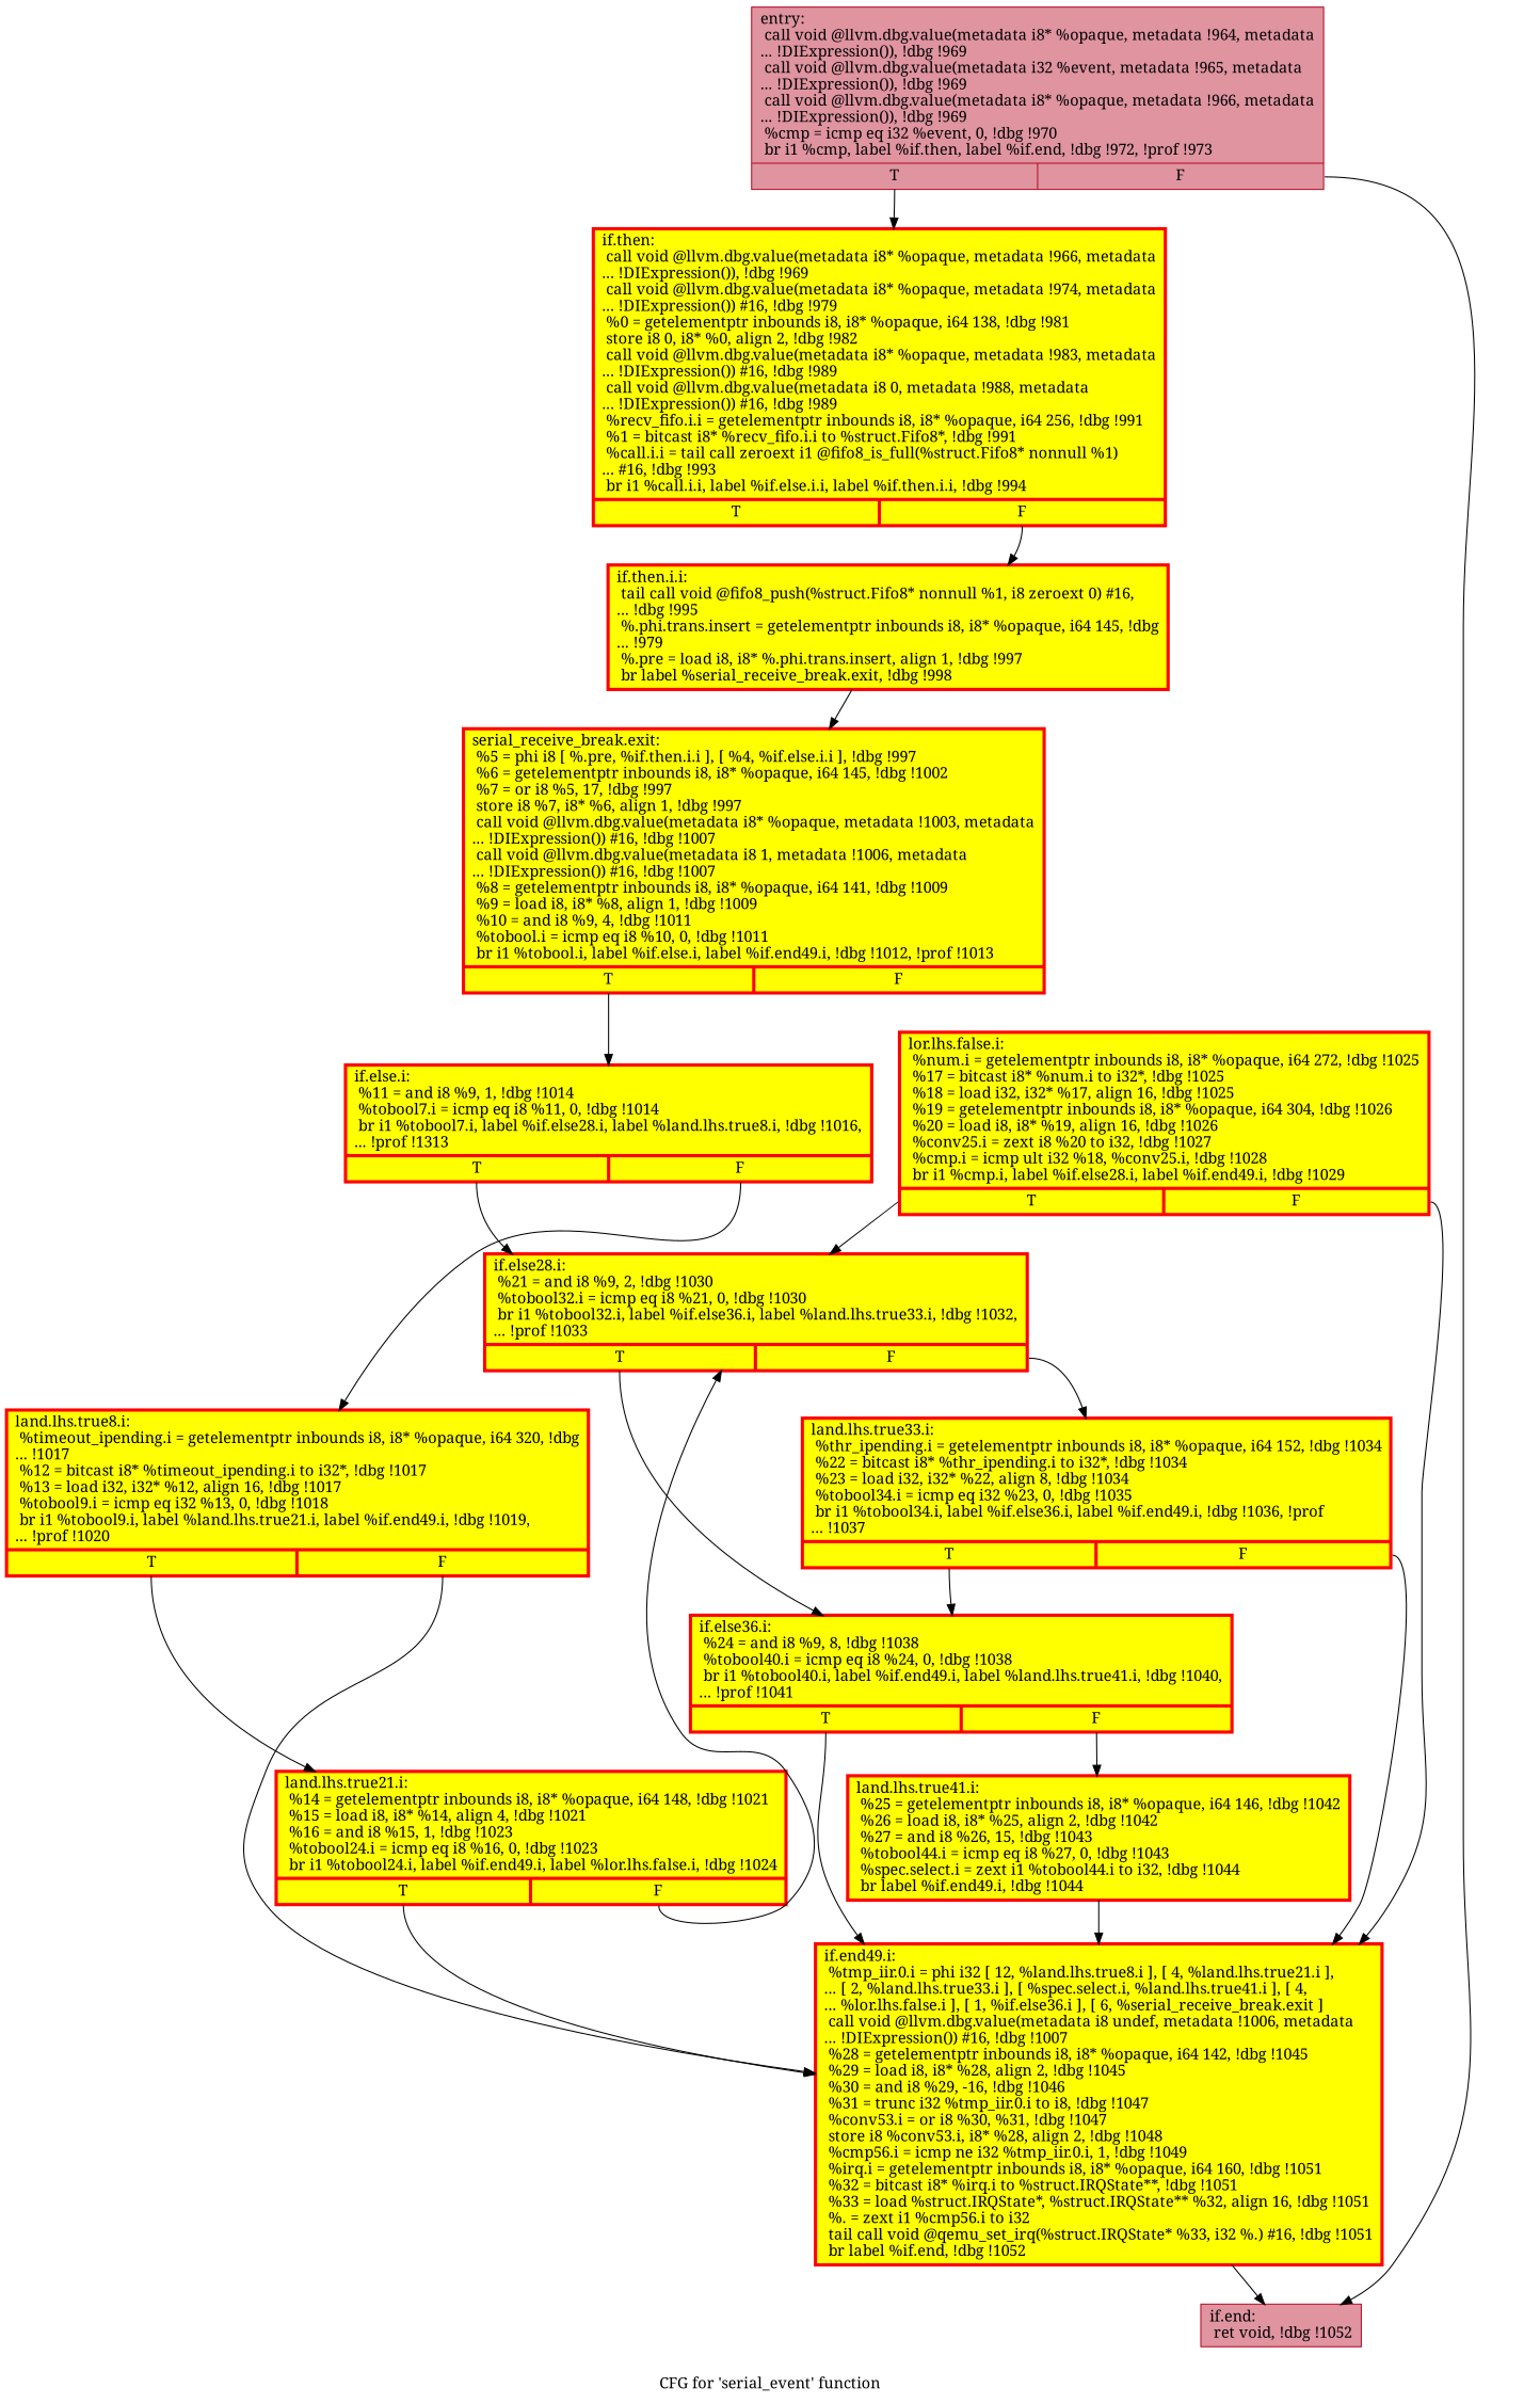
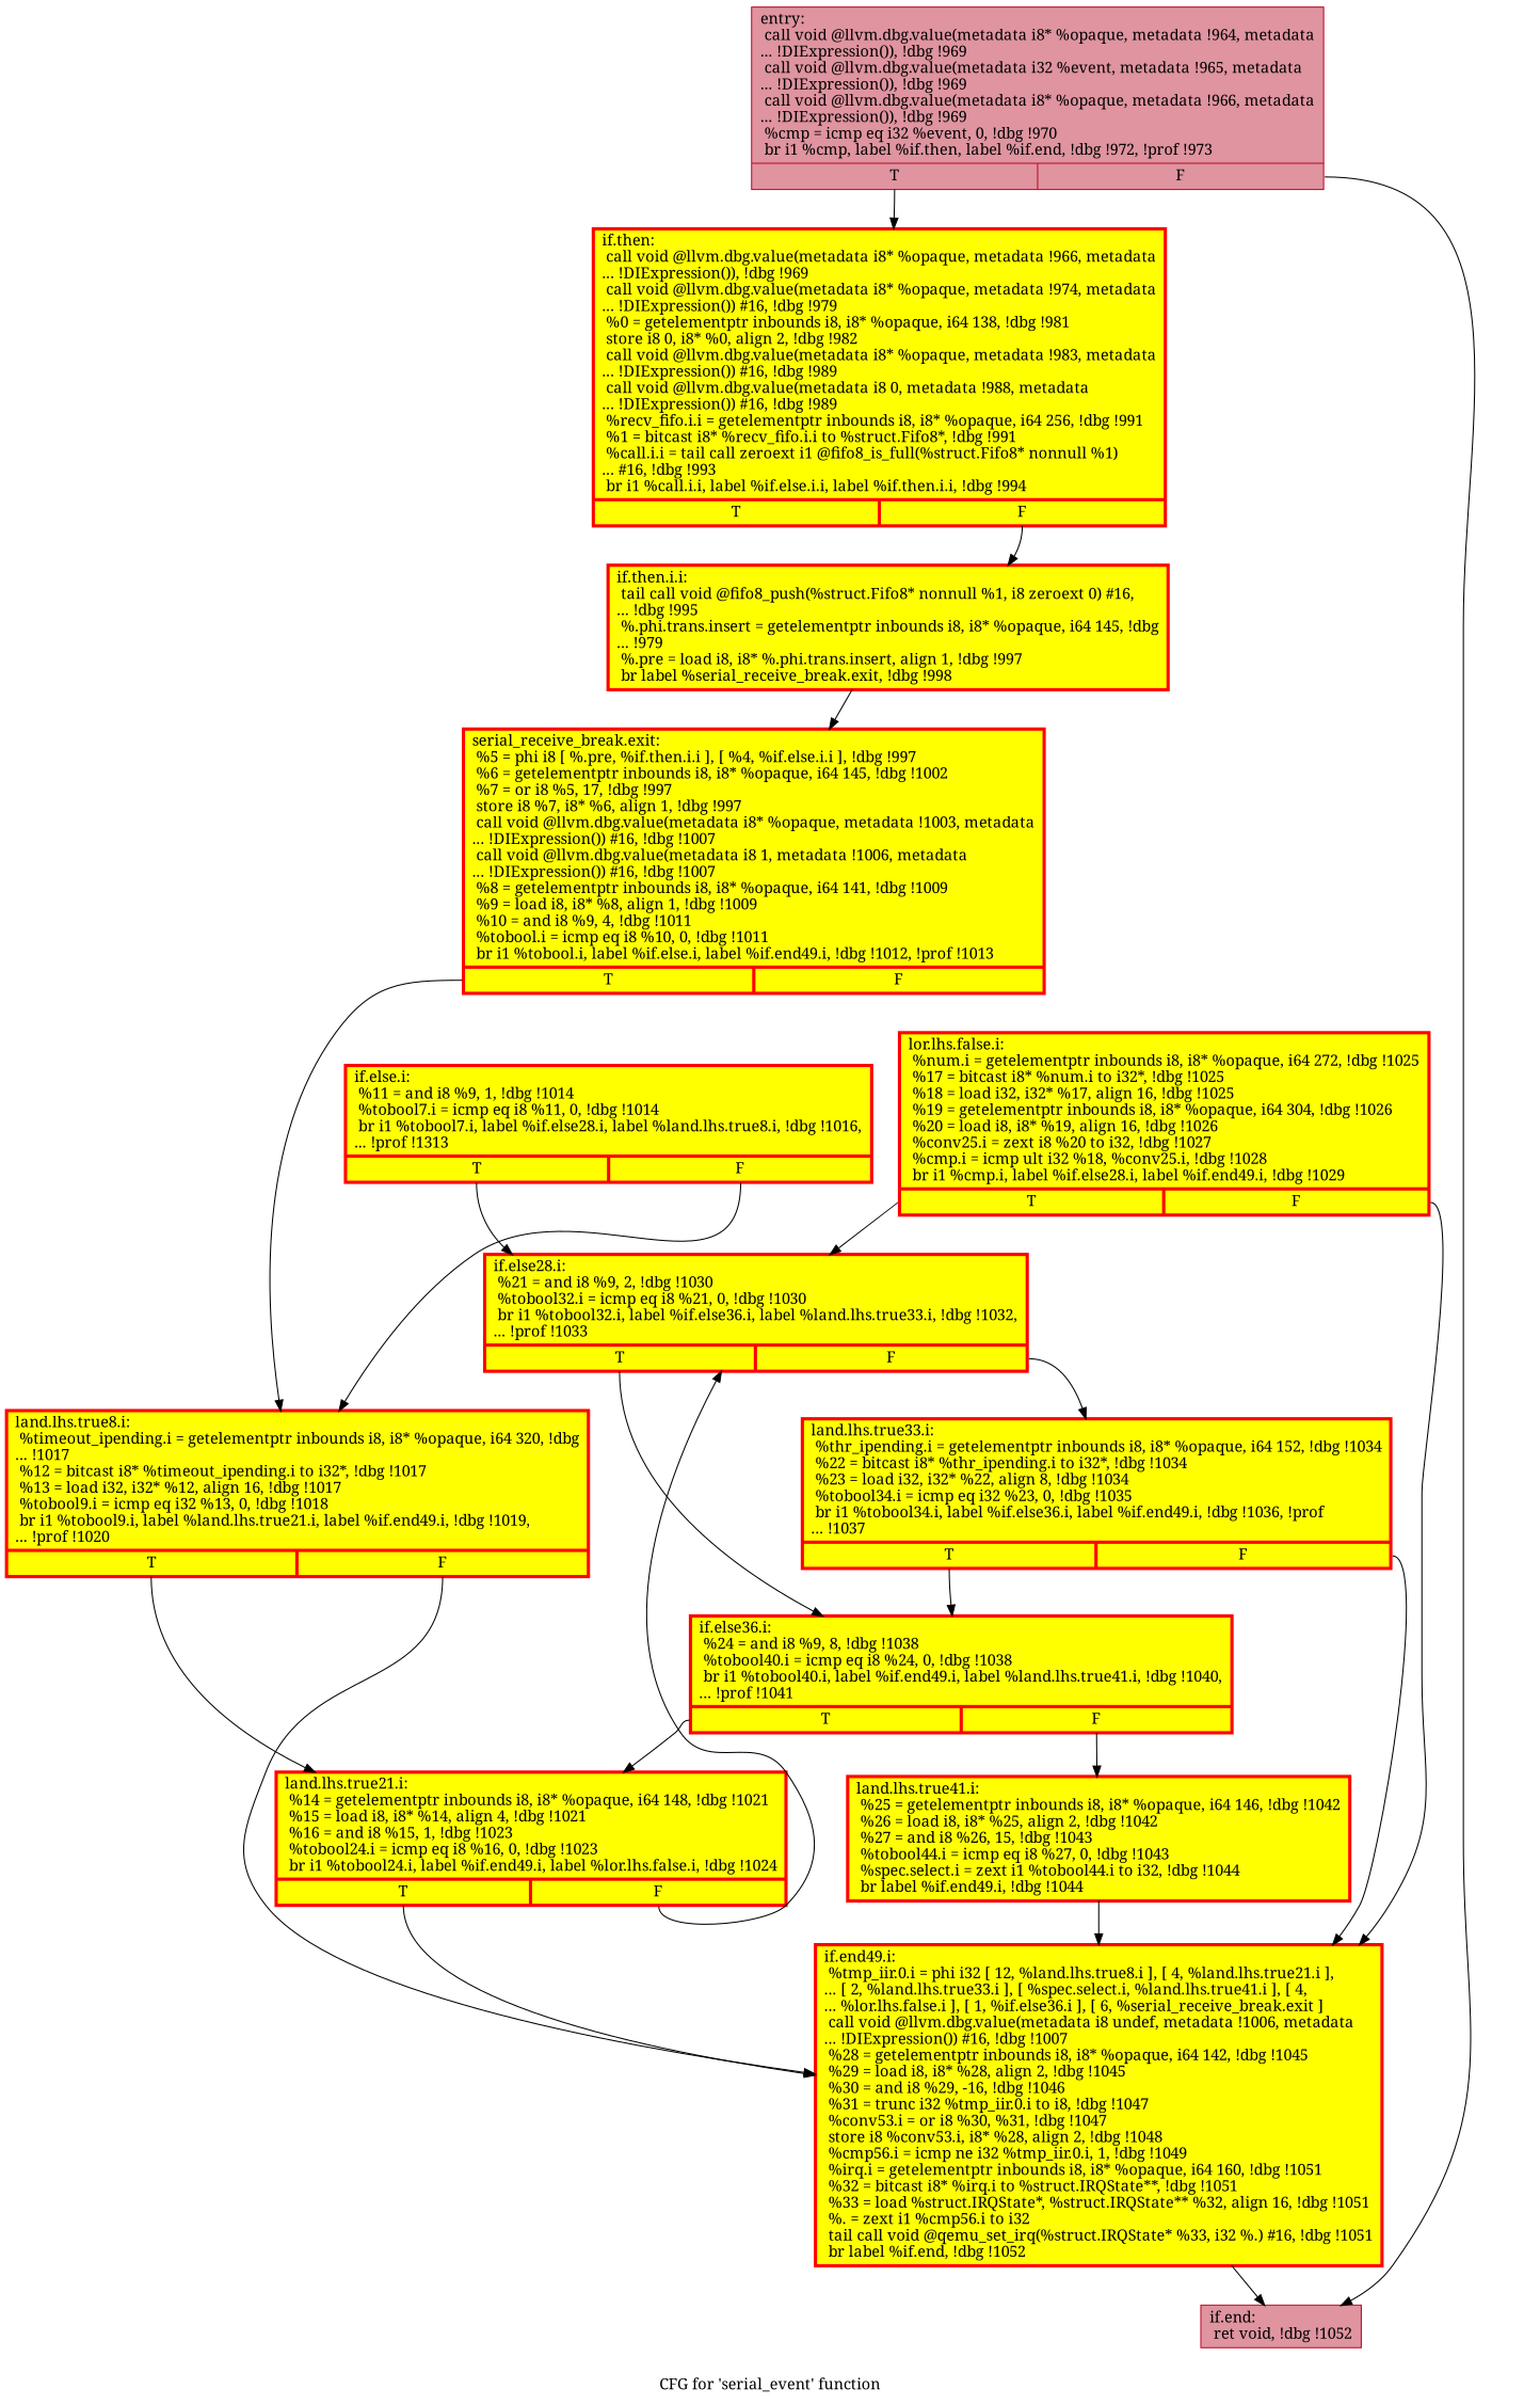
  digraph {
    fontname="Noto Serif"
    label="CFG for 'serial_event' function"
    node [color=red fillcolor=yellow fontname="Noto Serif" shape=record style=filled penwidth=3.0]
    edge [fontname="Noto Serif" tailport=s0]
    n1 [color="#b70d28ff" fillcolor="#b70d2870" label="{entry:\l  call void @llvm.dbg.value(metadata i8* %opaque, metadata !964, metadata\l... !DIExpression()), !dbg !969\l  call void @llvm.dbg.value(metadata i32 %event, metadata !965, metadata\l... !DIExpression()), !dbg !969\l  call void @llvm.dbg.value(metadata i8* %opaque, metadata !966, metadata\l... !DIExpression()), !dbg !969\l  %cmp = icmp eq i32 %event, 0, !dbg !970\l  br i1 %cmp, label %if.then, label %if.end, !dbg !972, !prof !973\l|{<s0>T|<s1>F}}" penwidth=""]
    n2 [label="{if.then:                                          \l  call void @llvm.dbg.value(metadata i8* %opaque, metadata !966, metadata\l... !DIExpression()), !dbg !969\l  call void @llvm.dbg.value(metadata i8* %opaque, metadata !974, metadata\l... !DIExpression()) #16, !dbg !979\l  %0 = getelementptr inbounds i8, i8* %opaque, i64 138, !dbg !981\l  store i8 0, i8* %0, align 2, !dbg !982\l  call void @llvm.dbg.value(metadata i8* %opaque, metadata !983, metadata\l... !DIExpression()) #16, !dbg !989\l  call void @llvm.dbg.value(metadata i8 0, metadata !988, metadata\l... !DIExpression()) #16, !dbg !989\l  %recv_fifo.i.i = getelementptr inbounds i8, i8* %opaque, i64 256, !dbg !991\l  %1 = bitcast i8* %recv_fifo.i.i to %struct.Fifo8*, !dbg !991\l  %call.i.i = tail call zeroext i1 @fifo8_is_full(%struct.Fifo8* nonnull %1)\l... #16, !dbg !993\l  br i1 %call.i.i, label %if.else.i.i, label %if.then.i.i, !dbg !994\l|{<s0>T|<s1>F}}"]
    n3 [color="#b70d28ff" fillcolor="#b70d2870" label="{if.end:                                           \l  ret void, !dbg !1052\l}" penwidth=""]
    n4 [label="{if.then.i.i:                                      \l  tail call void @fifo8_push(%struct.Fifo8* nonnull %1, i8 zeroext 0) #16,\l... !dbg !995\l  %.phi.trans.insert = getelementptr inbounds i8, i8* %opaque, i64 145, !dbg\l... !979\l  %.pre = load i8, i8* %.phi.trans.insert, align 1, !dbg !997\l  br label %serial_receive_break.exit, !dbg !998\l}"]
    n5 [label="{serial_receive_break.exit:                        \l  %5 = phi i8 [ %.pre, %if.then.i.i ], [ %4, %if.else.i.i ], !dbg !997\l  %6 = getelementptr inbounds i8, i8* %opaque, i64 145, !dbg !1002\l  %7 = or i8 %5, 17, !dbg !997\l  store i8 %7, i8* %6, align 1, !dbg !997\l  call void @llvm.dbg.value(metadata i8* %opaque, metadata !1003, metadata\l... !DIExpression()) #16, !dbg !1007\l  call void @llvm.dbg.value(metadata i8 1, metadata !1006, metadata\l... !DIExpression()) #16, !dbg !1007\l  %8 = getelementptr inbounds i8, i8* %opaque, i64 141, !dbg !1009\l  %9 = load i8, i8* %8, align 1, !dbg !1009\l  %10 = and i8 %9, 4, !dbg !1011\l  %tobool.i = icmp eq i8 %10, 0, !dbg !1011\l  br i1 %tobool.i, label %if.else.i, label %if.end49.i, !dbg !1012, !prof !1013\l|{<s0>T|<s1>F}}"]
    n6 [label="{if.else.i:                                        \l  %11 = and i8 %9, 1, !dbg !1014\l  %tobool7.i = icmp eq i8 %11, 0, !dbg !1014\l  br i1 %tobool7.i, label %if.else28.i, label %land.lhs.true8.i, !dbg !1016,\l... !prof !1313\l|{<s0>T|<s1>F}}"]
    n7 [label="{if.else28.i:                                      \l  %21 = and i8 %9, 2, !dbg !1030\l  %tobool32.i = icmp eq i8 %21, 0, !dbg !1030\l  br i1 %tobool32.i, label %if.else36.i, label %land.lhs.true33.i, !dbg !1032,\l... !prof !1033\l|{<s0>T|<s1>F}}"]
    n8 [label="{land.lhs.true8.i:                                 \l  %timeout_ipending.i = getelementptr inbounds i8, i8* %opaque, i64 320, !dbg\l... !1017\l  %12 = bitcast i8* %timeout_ipending.i to i32*, !dbg !1017\l  %13 = load i32, i32* %12, align 16, !dbg !1017\l  %tobool9.i = icmp eq i32 %13, 0, !dbg !1018\l  br i1 %tobool9.i, label %land.lhs.true21.i, label %if.end49.i, !dbg !1019,\l... !prof !1020\l|{<s0>T|<s1>F}}"]
    n9 [label="{if.end49.i:                                       \l  %tmp_iir.0.i = phi i32 [ 12, %land.lhs.true8.i ], [ 4, %land.lhs.true21.i ],\l... [ 2, %land.lhs.true33.i ], [ %spec.select.i, %land.lhs.true41.i ], [ 4,\l... %lor.lhs.false.i ], [ 1, %if.else36.i ], [ 6, %serial_receive_break.exit ]\l  call void @llvm.dbg.value(metadata i8 undef, metadata !1006, metadata\l... !DIExpression()) #16, !dbg !1007\l  %28 = getelementptr inbounds i8, i8* %opaque, i64 142, !dbg !1045\l  %29 = load i8, i8* %28, align 2, !dbg !1045\l  %30 = and i8 %29, -16, !dbg !1046\l  %31 = trunc i32 %tmp_iir.0.i to i8, !dbg !1047\l  %conv53.i = or i8 %30, %31, !dbg !1047\l  store i8 %conv53.i, i8* %28, align 2, !dbg !1048\l  %cmp56.i = icmp ne i32 %tmp_iir.0.i, 1, !dbg !1049\l  %irq.i = getelementptr inbounds i8, i8* %opaque, i64 160, !dbg !1051\l  %32 = bitcast i8* %irq.i to %struct.IRQState**, !dbg !1051\l  %33 = load %struct.IRQState*, %struct.IRQState** %32, align 16, !dbg !1051\l  %. = zext i1 %cmp56.i to i32\l  tail call void @qemu_set_irq(%struct.IRQState* %33, i32 %.) #16, !dbg !1051\l  br label %if.end, !dbg !1052\l}"]
    n10 [label="{if.else36.i:                                      \l  %24 = and i8 %9, 8, !dbg !1038\l  %tobool40.i = icmp eq i8 %24, 0, !dbg !1038\l  br i1 %tobool40.i, label %if.end49.i, label %land.lhs.true41.i, !dbg !1040,\l... !prof !1041\l|{<s0>T|<s1>F}}"]
    n11 [label="{land.lhs.true33.i:                                \l  %thr_ipending.i = getelementptr inbounds i8, i8* %opaque, i64 152, !dbg !1034\l  %22 = bitcast i8* %thr_ipending.i to i32*, !dbg !1034\l  %23 = load i32, i32* %22, align 8, !dbg !1034\l  %tobool34.i = icmp eq i32 %23, 0, !dbg !1035\l  br i1 %tobool34.i, label %if.else36.i, label %if.end49.i, !dbg !1036, !prof\l... !1037\l|{<s0>T|<s1>F}}"]
    n12 [label="{land.lhs.true21.i:                                \l  %14 = getelementptr inbounds i8, i8* %opaque, i64 148, !dbg !1021\l  %15 = load i8, i8* %14, align 4, !dbg !1021\l  %16 = and i8 %15, 1, !dbg !1023\l  %tobool24.i = icmp eq i8 %16, 0, !dbg !1023\l  br i1 %tobool24.i, label %if.end49.i, label %lor.lhs.false.i, !dbg !1024\l|{<s0>T|<s1>F}}"]
    n13 [label="{land.lhs.true41.i:                                \l  %25 = getelementptr inbounds i8, i8* %opaque, i64 146, !dbg !1042\l  %26 = load i8, i8* %25, align 2, !dbg !1042\l  %27 = and i8 %26, 15, !dbg !1043\l  %tobool44.i = icmp eq i8 %27, 0, !dbg !1043\l  %spec.select.i = zext i1 %tobool44.i to i32, !dbg !1044\l  br label %if.end49.i, !dbg !1044\l}"]
    n14 [label="{lor.lhs.false.i:                                  \l  %num.i = getelementptr inbounds i8, i8* %opaque, i64 272, !dbg !1025\l  %17 = bitcast i8* %num.i to i32*, !dbg !1025\l  %18 = load i32, i32* %17, align 16, !dbg !1025\l  %19 = getelementptr inbounds i8, i8* %opaque, i64 304, !dbg !1026\l  %20 = load i8, i8* %19, align 16, !dbg !1026\l  %conv25.i = zext i8 %20 to i32, !dbg !1027\l  %cmp.i = icmp ult i32 %18, %conv25.i, !dbg !1028\l  br i1 %cmp.i, label %if.else28.i, label %if.end49.i, !dbg !1029\l|{<s0>T|<s1>F}}"]
    n1 -> n2
    n1 -> n3 [tailport=s1]
    n2 -> n4 [tailport=s1]
    n4 -> n5
-   n5 -> n6
+   n5 -> n8
    n6 -> n7
    n6 -> n8 [tailport=s1]
    n7 -> n10
    n7 -> n11 [tailport=s1]
    n8 -> n9 [tailport=s1]
    n8 -> n12
    n9 -> n3
-   n10 -> n9
+   n10 -> n12
    n10 -> n13 [tailport=s1]
    n11 -> n9 [tailport=s1]
    n11 -> n10
    n12 -> n7 [tailport=s1]
    n12 -> n9
    n13 -> n9
    n14 -> n7
    n14 -> n9 [tailport=s1]
  }
